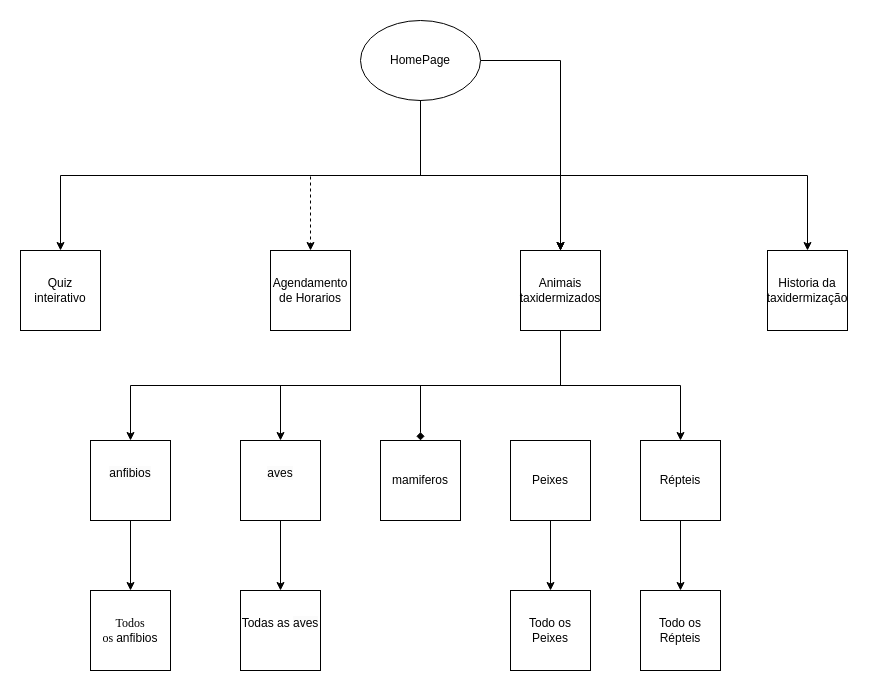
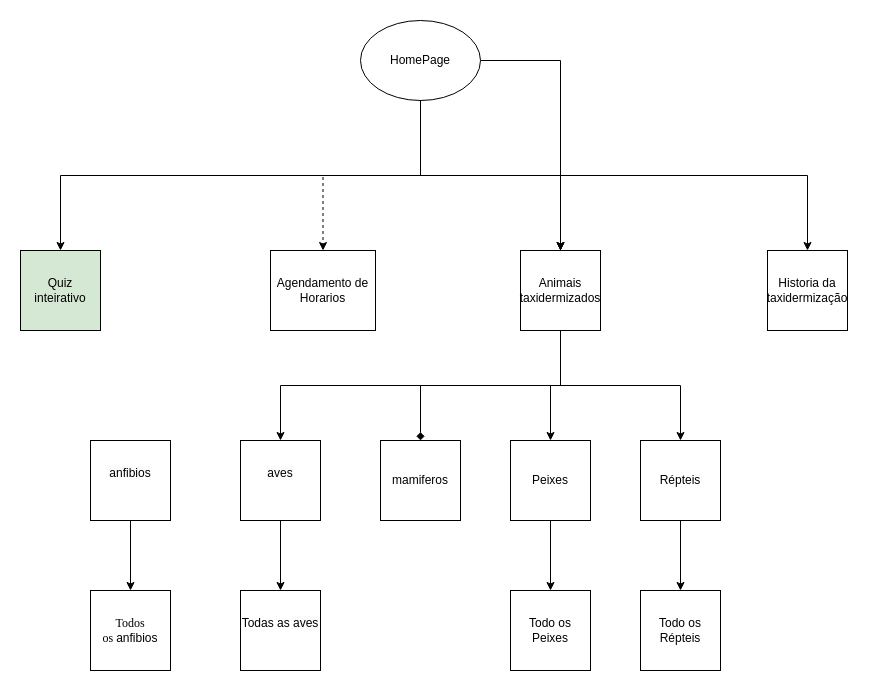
  <mxCell id="0" />
  <mxCell id="1" parent="0" />
  <mxCell id="2" style="edgeStyle=orthogonalEdgeStyle;rounded=0;orthogonalLoop=1;jettySize=auto;html=1;" parent="1" source="6" target="29" edge="1"><mxGeometry relative="1" as="geometry" /></mxCell>
  <mxCell id="3" style="edgeStyle=orthogonalEdgeStyle;rounded=0;orthogonalLoop=1;jettySize=auto;html=1;exitX=0.5;exitY=1;exitDx=0;exitDy=0;entryX=0.5;entryY=0;entryDx=0;entryDy=0;" parent="1" source="6" target="8" edge="1"><mxGeometry relative="1" as="geometry" /></mxCell>
  <mxCell id="4" style="edgeStyle=orthogonalEdgeStyle;rounded=0;orthogonalLoop=1;jettySize=auto;html=1;exitX=0.5;exitY=1;exitDx=0;exitDy=0;entryX=0.5;entryY=0;entryDx=0;entryDy=0;dashed=1;" parent="1" source="6" target="26" edge="1"><mxGeometry relative="1" as="geometry" /></mxCell>
  <mxCell id="5" style="edgeStyle=orthogonalEdgeStyle;rounded=0;orthogonalLoop=1;jettySize=auto;html=1;exitX=0.5;exitY=1;exitDx=0;exitDy=0;" parent="1" source="6" target="7" edge="1"><mxGeometry relative="1" as="geometry" /></mxCell>
  <mxCell id="6" value="HomePage" style="ellipse;whiteSpace=wrap;html=1;" parent="1" vertex="1"><mxGeometry x="360" y="20" width="120" height="80" as="geometry" /></mxCell>
- <mxCell id="7" value="Quiz inteirativo" style="whiteSpace=wrap;html=1;aspect=fixed;" parent="1" vertex="1"><mxGeometry y="250" width="80" height="80" as="geometry" x="20" /></mxCell>
+ <mxCell id="7" value="Quiz inteirativo" style="whiteSpace=wrap;html=1;aspect=fixed;fillColor=#d5e8d4;" parent="1" vertex="1"><mxGeometry y="250" width="80" height="80" as="geometry" x="20" /></mxCell>
  <mxCell id="8" value="Historia da taxidermização" style="whiteSpace=wrap;html=1;aspect=fixed;" parent="1" vertex="1"><mxGeometry x="767" y="250" width="80" height="80" as="geometry" /></mxCell>
  <mxCell id="9" style="edgeStyle=orthogonalEdgeStyle;rounded=0;orthogonalLoop=1;jettySize=auto;html=1;exitX=0.5;exitY=1;exitDx=0;exitDy=0;endArrow=diamond;" parent="1" source="29" target="15" edge="1"><mxGeometry relative="1" as="geometry" /></mxCell>
- <mxCell id="10" style="edgeStyle=orthogonalEdgeStyle;rounded=0;orthogonalLoop=1;jettySize=auto;html=1;exitX=0.5;exitY=1;exitDx=0;exitDy=0;entryX=0.5;entryY=0;entryDx=0;entryDy=0;" parent="1" source="29" target="14" edge="1"><mxGeometry relative="1" as="geometry" /></mxCell>
+ <mxCell id="10" style="edgeStyle=orthogonalEdgeStyle;rounded=0;orthogonalLoop=1;jettySize=auto;html=1;exitX=0.5;exitY=1;exitDx=0;exitDy=0;" parent="1" source="29" target="21" edge="1"><mxGeometry relative="1" as="geometry" /></mxCell>
  <mxCell id="11" style="edgeStyle=orthogonalEdgeStyle;rounded=0;orthogonalLoop=1;jettySize=auto;html=1;exitX=0.5;exitY=1;exitDx=0;exitDy=0;entryX=0.5;entryY=0;entryDx=0;entryDy=0;" parent="1" source="29" target="17" edge="1"><mxGeometry relative="1" as="geometry" /></mxCell>
  <mxCell id="12" style="edgeStyle=orthogonalEdgeStyle;rounded=0;orthogonalLoop=1;jettySize=auto;html=1;exitX=0.5;exitY=1;exitDx=0;exitDy=0;entryX=0.5;entryY=0;entryDx=0;entryDy=0;" parent="1" source="29" target="19" edge="1"><mxGeometry relative="1" as="geometry" /></mxCell>
  <mxCell id="13" style="edgeStyle=orthogonalEdgeStyle;rounded=0;orthogonalLoop=1;jettySize=auto;html=1;exitX=0.5;exitY=1;exitDx=0;exitDy=0;" parent="1" source="14" target="22" edge="1"><mxGeometry relative="1" as="geometry" /></mxCell>
  <mxCell id="14" value="&#10;&lt;span style=&quot;color: rgb(0, 0, 0); font-family: Helvetica; font-size: 12px; font-style: normal; font-variant-ligatures: normal; font-variant-caps: normal; font-weight: 400; letter-spacing: normal; orphans: 2; text-align: center; text-indent: 0px; text-transform: none; widows: 2; word-spacing: 0px; -webkit-text-stroke-width: 0px; white-space: normal; background-color: rgb(251, 251, 251); text-decoration-thickness: initial; text-decoration-style: initial; text-decoration-color: initial; display: inline !important; float: none;&quot;&gt;anfibios&lt;/span&gt;&#10;&#10;" style="whiteSpace=wrap;html=1;aspect=fixed;" parent="1" vertex="1"><mxGeometry x="90" y="440" width="80" height="80" as="geometry" /></mxCell>
  <mxCell id="15" value="mamiferos" style="whiteSpace=wrap;html=1;aspect=fixed;" parent="1" vertex="1"><mxGeometry x="380" y="440" width="80" height="80" as="geometry" /></mxCell>
  <mxCell id="16" style="edgeStyle=orthogonalEdgeStyle;rounded=0;orthogonalLoop=1;jettySize=auto;html=1;exitX=0.5;exitY=1;exitDx=0;exitDy=0;" parent="1" source="17" target="23" edge="1"><mxGeometry relative="1" as="geometry" /></mxCell>
  <mxCell id="17" value="&#10;&lt;span style=&quot;color: rgb(0, 0, 0); font-family: Helvetica; font-size: 12px; font-style: normal; font-variant-ligatures: normal; font-variant-caps: normal; font-weight: 400; letter-spacing: normal; orphans: 2; text-align: center; text-indent: 0px; text-transform: none; widows: 2; word-spacing: 0px; -webkit-text-stroke-width: 0px; white-space: normal; background-color: rgb(251, 251, 251); text-decoration-thickness: initial; text-decoration-style: initial; text-decoration-color: initial; display: inline !important; float: none;&quot;&gt;aves&lt;/span&gt;&#10;&#10;" style="whiteSpace=wrap;html=1;aspect=fixed;" parent="1" vertex="1"><mxGeometry x="240" y="440" width="80" height="80" as="geometry" /></mxCell>
  <mxCell id="18" style="edgeStyle=orthogonalEdgeStyle;rounded=0;orthogonalLoop=1;jettySize=auto;html=1;exitX=0.5;exitY=1;exitDx=0;exitDy=0;" parent="1" source="19" target="25" edge="1"><mxGeometry relative="1" as="geometry" /></mxCell>
  <mxCell id="19" value="Répteis" style="whiteSpace=wrap;html=1;aspect=fixed;" parent="1" vertex="1"><mxGeometry x="640" y="440" width="80" height="80" as="geometry" /></mxCell>
  <mxCell id="20" style="edgeStyle=orthogonalEdgeStyle;rounded=0;orthogonalLoop=1;jettySize=auto;html=1;exitX=0.5;exitY=1;exitDx=0;exitDy=0;" parent="1" source="21" target="24" edge="1"><mxGeometry relative="1" as="geometry" /></mxCell>
  <mxCell id="21" value="Peixes" style="whiteSpace=wrap;html=1;aspect=fixed;" parent="1" vertex="1"><mxGeometry x="510" y="440" width="80" height="80" as="geometry" /></mxCell>
  <mxCell id="22" value="&lt;p class=&quot;MsoNormal&quot;&gt;&lt;font face=&quot;Times New Roman&quot;&gt;Todos os&amp;nbsp;&lt;/font&gt;&lt;span style=&quot;background-color: initial;&quot;&gt;anfibios&lt;/span&gt;&lt;/p&gt;" style="whiteSpace=wrap;html=1;aspect=fixed;" parent="1" vertex="1"><mxGeometry x="90" y="590" width="80" height="80" as="geometry" /></mxCell>
  <mxCell id="23" value="Todas as&amp;nbsp;&lt;span style=&quot;color: rgb(0, 0, 0); font-family: Helvetica; font-size: 12px; font-style: normal; font-variant-ligatures: normal; font-variant-caps: normal; font-weight: 400; letter-spacing: normal; orphans: 2; text-align: center; text-indent: 0px; text-transform: none; widows: 2; word-spacing: 0px; -webkit-text-stroke-width: 0px; white-space: normal; background-color: rgb(251, 251, 251); text-decoration-thickness: initial; text-decoration-style: initial; text-decoration-color: initial; display: inline !important; float: none;&quot;&gt;aves&lt;/span&gt;&lt;div&gt;&lt;br/&gt;&lt;/div&gt;" style="whiteSpace=wrap;html=1;aspect=fixed;" parent="1" vertex="1"><mxGeometry x="240" y="590" width="80" height="80" as="geometry" /></mxCell>
  <mxCell id="24" value="Todo os Peixes" style="whiteSpace=wrap;html=1;aspect=fixed;" parent="1" vertex="1"><mxGeometry x="510" y="590" width="80" height="80" as="geometry" /></mxCell>
  <mxCell id="25" value="Todo os Répteis" style="whiteSpace=wrap;html=1;aspect=fixed;" parent="1" vertex="1"><mxGeometry x="640" y="590" width="80" height="80" as="geometry" /></mxCell>
- <mxCell id="26" value="Agendamento de Horarios" style="whiteSpace=wrap;html=1;aspect=fixed;" parent="1" vertex="1"><mxGeometry x="270" y="250" width="80" height="80" as="geometry" /></mxCell>
+ <mxCell id="26" value="Agendamento de Horarios" style="whiteSpace=wrap;html=1;aspect=fixed;" parent="1" vertex="1"><mxGeometry x="270" y="250" width="105" height="80" as="geometry" /></mxCell>
  <mxCell id="27" value="" style="edgeStyle=orthogonalEdgeStyle;rounded=0;orthogonalLoop=1;jettySize=auto;html=1;exitX=0.5;exitY=1;exitDx=0;exitDy=0;" parent="1" source="6" target="29" edge="1"><mxGeometry relative="1" as="geometry"><mxPoint x="420" y="100" as="sourcePoint" /><mxPoint x="900" y="590" as="targetPoint" /></mxGeometry></mxCell>
  <mxCell id="28" value="" style="edgeStyle=orthogonalEdgeStyle;rounded=0;orthogonalLoop=1;jettySize=auto;html=1;exitX=0.5;exitY=1;exitDx=0;exitDy=0;" parent="1" source="6" target="29" edge="1"><mxGeometry relative="1" as="geometry"><mxPoint x="420" y="100" as="sourcePoint" /><mxPoint x="-10" y="590" as="targetPoint" /></mxGeometry></mxCell>
  <mxCell id="29" value="Animais taxidermizados" style="whiteSpace=wrap;html=1;aspect=fixed;" parent="1" vertex="1"><mxGeometry x="520" y="250" width="80" height="80" as="geometry" /></mxCell>
